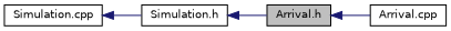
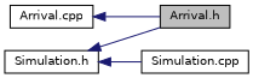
  digraph {
    rankdir=LR
    node [color=black fillcolor=white fontname=Helvetica fontsize=10 shape=record style=filled]
    edge [color=midnightblue dir=back fontname=Helvetica fontsize=10 labelfontname=Helvetica labelfontsize=10 style=solid]
    n1 [fillcolor=grey75 fontcolor=black height=0.2 label="Arrival.h" width=0.4]
    n2 [height=0.2 label="Arrival.cpp" width=0.4]
    n3 [height=0.2 label="Simulation.h" width=0.4]
    n4 [height=0.2 label="Simulation.cpp" width=0.4]
-   n1 -> n2
+   n2 -> n1
    n3 -> n1
-   n4 -> n3
+   n3 -> n4
  }
